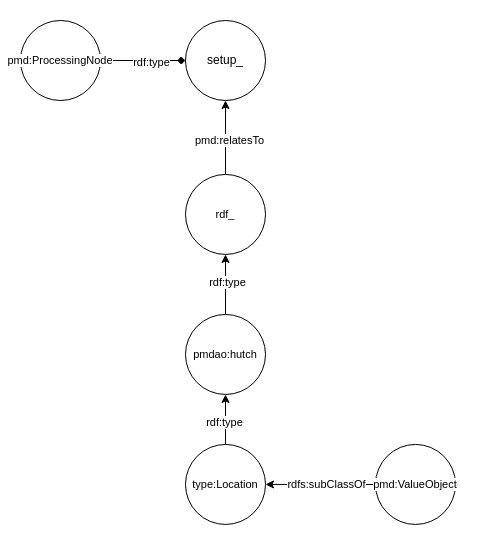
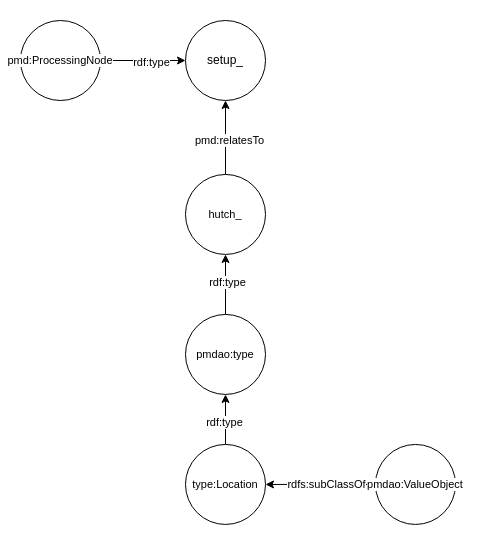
  <mxCell id="0" />
  <mxCell id="1" parent="0" />
  <mxCell id="2" value="setup_" style="ellipse;whiteSpace=wrap;html=1;aspect=fixed;" vertex="1" parent="1"><mxGeometry x="185" y="20" width="80" height="80" as="geometry" /></mxCell>
  <mxCell id="3" value="" style="edgeStyle=orthogonalEdgeStyle;rounded=0;orthogonalLoop=1;jettySize=auto;html=1;" edge="1" parent="1" source="5" target="2"><mxGeometry relative="1" as="geometry" /></mxCell>
  <mxCell id="4" value="pmd:relatesTo" style="edgeLabel;html=1;align=center;verticalAlign=middle;resizable=0;points=[];" vertex="1" connectable="0" parent="3"><mxGeometry x="-0.075" y="-3" relative="1" as="geometry"><mxPoint as="offset" /></mxGeometry></mxCell>
- <mxCell id="5" value="rdf_" style="ellipse;whiteSpace=wrap;html=1;aspect=fixed;fontFamily=Helvetica;fontSize=11;fontColor=default;labelBackgroundColor=default;" vertex="1" parent="1"><mxGeometry x="185" y="173.95" width="80" height="80" as="geometry" /></mxCell>
+ <mxCell id="5" value="hutch_" style="ellipse;whiteSpace=wrap;html=1;aspect=fixed;fontFamily=Helvetica;fontSize=11;fontColor=default;labelBackgroundColor=default;" vertex="1" parent="1"><mxGeometry x="185" y="173.95" width="80" height="80" as="geometry" /></mxCell>
  <mxCell id="6" style="edgeStyle=none;rounded=0;orthogonalLoop=1;jettySize=auto;html=1;exitX=0;exitY=0.5;exitDx=0;exitDy=0;entryX=1;entryY=0.5;entryDx=0;entryDy=0;strokeColor=default;align=center;verticalAlign=middle;fontFamily=Helvetica;fontSize=11;fontColor=default;labelBackgroundColor=default;endArrow=classic;" edge="1" parent="1" source="8" target="14"><mxGeometry relative="1" as="geometry" /></mxCell>
  <mxCell id="7" value="rdfs:subClassOf" style="edgeLabel;html=1;align=center;verticalAlign=middle;resizable=0;points=[];fontFamily=Helvetica;fontSize=11;fontColor=default;labelBackgroundColor=default;" vertex="1" connectable="0" parent="6"><mxGeometry x="0.136" y="1" relative="1" as="geometry"><mxPoint x="12" y="-1" as="offset" /></mxGeometry></mxCell>
- <mxCell id="8" value="pmd:ValueObject" style="ellipse;whiteSpace=wrap;html=1;aspect=fixed;fontFamily=Helvetica;fontSize=11;fontColor=default;labelBackgroundColor=default;" vertex="1" parent="1"><mxGeometry x="375" y="443.95" width="80" height="80" as="geometry" /></mxCell>
+ <mxCell id="8" value="pmdao:ValueObject" style="ellipse;whiteSpace=wrap;html=1;aspect=fixed;fontFamily=Helvetica;fontSize=11;fontColor=default;labelBackgroundColor=default;" vertex="1" parent="1"><mxGeometry x="375" y="443.95" width="80" height="80" as="geometry" /></mxCell>
  <mxCell id="9" value="" style="edgeStyle=none;rounded=0;orthogonalLoop=1;jettySize=auto;html=1;strokeColor=default;align=center;verticalAlign=middle;fontFamily=Helvetica;fontSize=11;fontColor=default;labelBackgroundColor=default;endArrow=classic;" edge="1" parent="1" source="11" target="5"><mxGeometry relative="1" as="geometry" /></mxCell>
  <mxCell id="10" value="rdf:type" style="edgeLabel;html=1;align=center;verticalAlign=middle;resizable=0;points=[];fontFamily=Helvetica;fontSize=11;fontColor=default;labelBackgroundColor=default;" vertex="1" connectable="0" parent="9"><mxGeometry x="0.067" y="-1" relative="1" as="geometry"><mxPoint as="offset" /></mxGeometry></mxCell>
- <mxCell id="11" value="pmdao:hutch" style="ellipse;whiteSpace=wrap;html=1;aspect=fixed;fontFamily=Helvetica;fontSize=11;fontColor=default;labelBackgroundColor=default;" vertex="1" parent="1"><mxGeometry x="185" y="313.95" width="80" height="80" as="geometry" /></mxCell>
+ <mxCell id="11" value="pmdao:type" style="ellipse;whiteSpace=wrap;html=1;aspect=fixed;fontFamily=Helvetica;fontSize=11;fontColor=default;labelBackgroundColor=default;" vertex="1" parent="1"><mxGeometry x="185" y="313.95" width="80" height="80" as="geometry" /></mxCell>
  <mxCell id="12" value="" style="edgeStyle=none;rounded=0;orthogonalLoop=1;jettySize=auto;html=1;strokeColor=default;align=center;verticalAlign=middle;fontFamily=Helvetica;fontSize=11;fontColor=default;labelBackgroundColor=default;endArrow=classic;" edge="1" parent="1" source="14" target="11"><mxGeometry relative="1" as="geometry" /></mxCell>
  <mxCell id="13" value="rdf:type" style="edgeLabel;html=1;align=center;verticalAlign=middle;resizable=0;points=[];fontFamily=Helvetica;fontSize=11;fontColor=default;labelBackgroundColor=default;" vertex="1" connectable="0" parent="12"><mxGeometry x="-0.12" y="2" relative="1" as="geometry"><mxPoint as="offset" /></mxGeometry></mxCell>
  <mxCell id="14" value="type:Location" style="ellipse;whiteSpace=wrap;html=1;aspect=fixed;fontFamily=Helvetica;fontSize=11;fontColor=default;labelBackgroundColor=default;" vertex="1" parent="1"><mxGeometry x="185" y="443.95" width="80" height="80" as="geometry" /></mxCell>
- <mxCell id="15" value="" style="edgeStyle=orthogonalEdgeStyle;rounded=0;orthogonalLoop=1;jettySize=auto;html=1;endArrow=diamond;" edge="1" parent="1" source="17" target="2"><mxGeometry relative="1" as="geometry" /></mxCell>
+ <mxCell id="15" value="" style="edgeStyle=orthogonalEdgeStyle;rounded=0;orthogonalLoop=1;jettySize=auto;html=1;" edge="1" parent="1" source="17" target="2"><mxGeometry relative="1" as="geometry" /></mxCell>
  <mxCell id="16" value="rdf:type" style="edgeLabel;html=1;align=center;verticalAlign=middle;resizable=0;points=[];" vertex="1" connectable="0" parent="15"><mxGeometry x="0.175" y="-1" relative="1" as="geometry"><mxPoint as="offset" /></mxGeometry></mxCell>
  <mxCell id="17" value="pmd:ProcessingNode" style="ellipse;whiteSpace=wrap;html=1;aspect=fixed;fontFamily=Helvetica;fontSize=11;fontColor=default;labelBackgroundColor=default;" vertex="1" parent="1"><mxGeometry x="20" y="20" width="80" height="80" as="geometry" /></mxCell>
